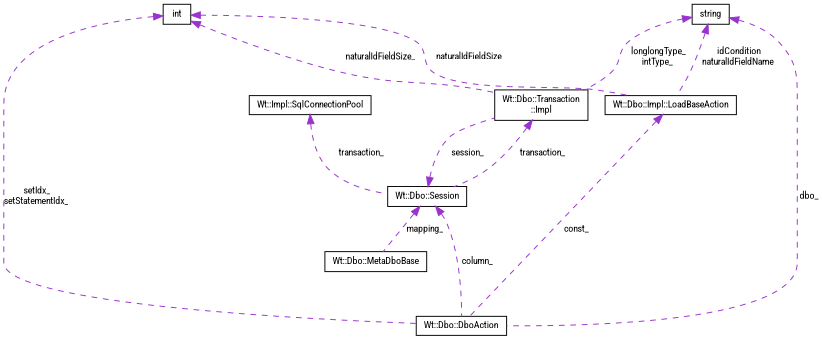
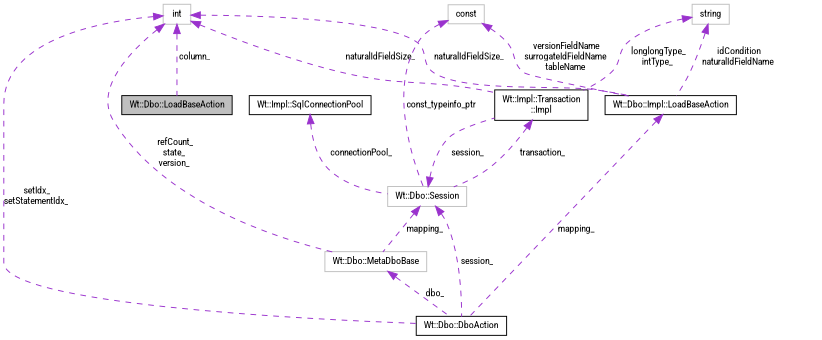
  digraph {
    fontname="Roboto Condensed"
    node [color=black fillcolor=white fontname="Roboto Condensed" fontsize=10 shape=record style=filled]
    edge [color=darkorchid3 dir=back fontname="Roboto Condensed" fontsize=10 labelfontname=Helvetica labelfontsize=10 style=dashed]
+   n1 [fillcolor=grey75 fontcolor=black height=0.2 label="Wt::Dbo::LoadBaseAction" width=0.4]
    n2 [height=0.2 label="Wt::Dbo::DboAction" width=0.4]
-   n3 [height=0.2 label="Wt::Dbo::MetaDboBase" width=0.4]
-   n4 [height=0.2 label=int width=0.4]
-   n5 [height=0.2 label="Wt::Dbo::Transaction\l::Impl" width=0.4]
+   n3 [color=grey75 height=0.2 label="Wt::Dbo::MetaDboBase" width=0.4]
+   n4 [color=grey75 height=0.2 label=int width=0.4]
+   n5 [height=0.2 label="Wt::Impl::Transaction\l::Impl" width=0.4]
    n6 [height=0.2 label="Wt::Dbo::Impl::LoadBaseAction" width=0.4]
-   n7 [height=0.2 label="Wt::Dbo::Session" width=0.4]
-   n8 [height=0.2 label=string width=0.4]
+   n7 [color=grey75 height=0.2 label="Wt::Dbo::Session" width=0.4]
+   n8 [color=grey75 height=0.2 label=string width=0.4]
+   n9 [color=grey75 height=0.2 label=const width=0.4]
    n10 [height=0.2 label="Wt::Impl::SqlConnectionPool" width=0.4]
-   n8 -> n2 [label=" dbo_"]
+   n3 -> n2 [label=" dbo_"]
+   n4 -> n1 [label=" column_"]
    n4 -> n2 [label=" setIdx_\nsetStatementIdx_"]
+   n4 -> n3 [label=" refCount_\nstate_\nversion_"]
    n4 -> n5 [label=" naturalIdFieldSize_"]
-   n4 -> n6 [label=" naturalIdFieldSize"]
+   n4 -> n6 [label=" naturalIdFieldSize_"]
    n5 -> n7 [label=" transaction_"]
-   n6 -> n2 [label=" const_"]
-   n7 -> n2 [label=" column_"]
+   n6 -> n2 [label=" mapping_"]
+   n7 -> n2 [label=" session_"]
    n7 -> n3 [label=" mapping_"]
    n7 -> n5 [label=" session_"]
    n8 -> n5 [label=" longlongType_\nintType_"]
    n8 -> n6 [label=" idCondition\nnaturalIdFieldName"]
-   n10 -> n7 [label=" transaction_"]
+   n9 -> n6 [label=" versionFieldName\nsurrogateIdFieldName\ntableName"]
+   n9 -> n7 [label=" const_typeinfo_ptr"]
+   n10 -> n7 [label=" connectionPool_"]
  }
